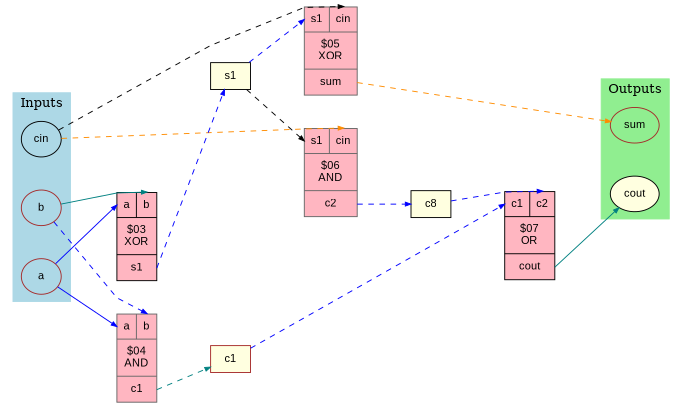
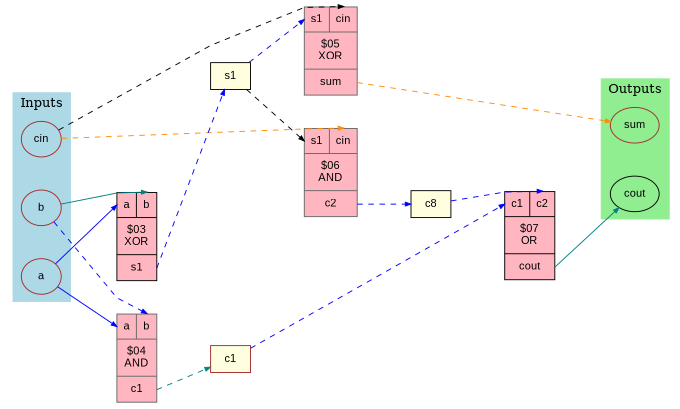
  digraph {
    concentrate=false
    nodesep=0.5
    ordering=out
    rankdir=LR
    ranksep=0.8
    splines=polyline
    node [color=brown fillcolor=lightpink fontname=Arial fontsize=12 margin=0.1 penwidth=1.0 shape=ellipse style=filled]
    edge [arrowhead=normal arrowsize=0.6 color=blue fontname=Arial fontsize=10 penwidth=1.0 style=dashed]
    n1 [fillcolor=lightblue height=0.4 label=a width=0.6]
    n2 [fillcolor=lightblue height=0.4 label=b width=0.6]
-   n3 [color=black fillcolor=lightblue height=0.4 label=cin width=0.6]
+   n3 [fillcolor=lightblue height=0.4 label=cin width=0.6]
    n4 [fillcolor=lightgreen height=0.4 label=sum width=0.6]
-   n5 [color=black fillcolor=lightyellow height=0.4 label=cout width=0.6]
+   n5 [color=black fillcolor=lightgreen height=0.4 label=cout width=0.6]
    n6 [color=black height=0.4 label="{<a> a|<b> b}|{$03\nXOR}|<s1> s1" shape=record width=0.6]
    n7 [color=gray40 height=0.4 label="{<a> a|<b> b}|{$04\nAND}|<c1> c1" shape=record width=0.6]
    n8 [color=gray40 height=0.4 label="{<s1> s1|<cin> cin}|{$05\nXOR}|<sum> sum" shape=record width=0.6]
    n9 [color=gray40 height=0.4 label="{<s1> s1|<cin> cin}|{$06\nAND}|<c2> c2" shape=record width=0.6]
    n10 [color=black fillcolor=lightyellow height=0.4 label=s1 shape=box width=0.6]
    n11 [fillcolor=lightyellow height=0.4 label=c1 shape=box width=0.6]
    n12 [color=black fillcolor=lightyellow height=0.4 label=c8 shape=box width=0.6]
    n13 [color=black height=0.4 label="{<c1> c1|<c2> c2}|{$07\nOR}|<cout> cout" shape=record width=0.6]
    subgraph cluster_1 {
      color=lightblue
      label=Inputs
      rank=source
      style=filled
      n1
      n2
      n3
    }
    subgraph cluster_2 {
      color=lightgreen
      label=Outputs
      rank=sink
      style=filled
      n4
      n5
    }
    n1 -> n6 [headport=a style=solid]
    n1 -> n7 [headport=a style=solid]
    n2 -> n6 [color=teal headport=b style=solid]
    n2 -> n7 [headport=b]
    n3 -> n8 [color=black headport=cin]
    n3 -> n9 [color=darkorange headport=cin]
    n6 -> n10 [tailport=s1]
    n7 -> n11 [color=teal tailport=c1]
    n8 -> n4 [color=darkorange tailport=sum]
    n9 -> n12 [tailport=c2]
    n10 -> n8 [headport=s1]
    n10 -> n9 [color=black headport=s1]
    n11 -> n13 [headport=c1]
    n12 -> n13 [headport=c2]
    n13 -> n5 [color=teal style=solid tailport=cout]
  }
